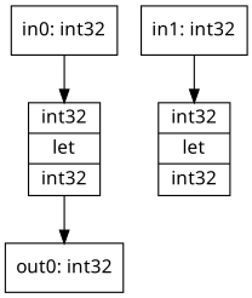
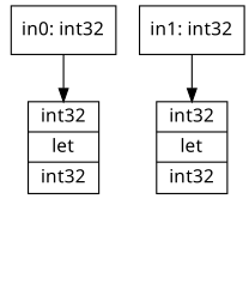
  digraph {
    node [fontname="Linux Biolinum O" shape=record]
    edge [headport=i0]
    n1 [label="in0: int32"]
    n2 [label="{{<i0>int32}|let\n|{<o0>int32}}"]
-   n3 [label="out0: int32"]
    n4 [label="in1: int32"]
    n5 [label="{{<i0>int32}|let\n|{<o0>int32}}"]
    n1 -> n2
-   n2 -> n3 [tailport=o0 headport=""]
    n4 -> n5
  }
